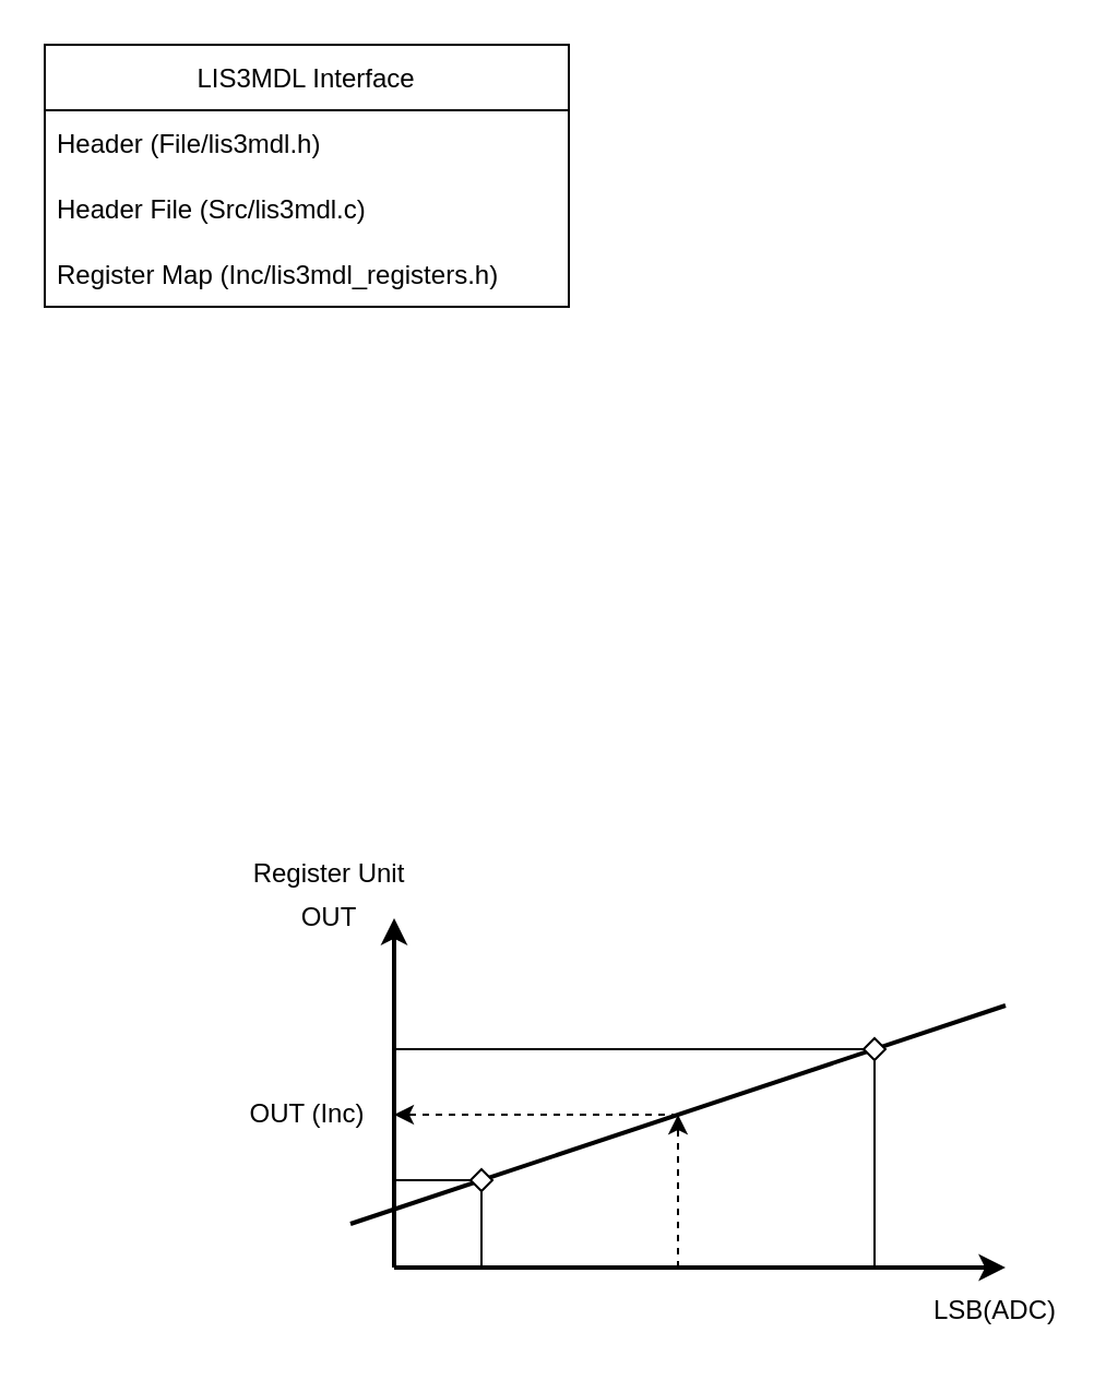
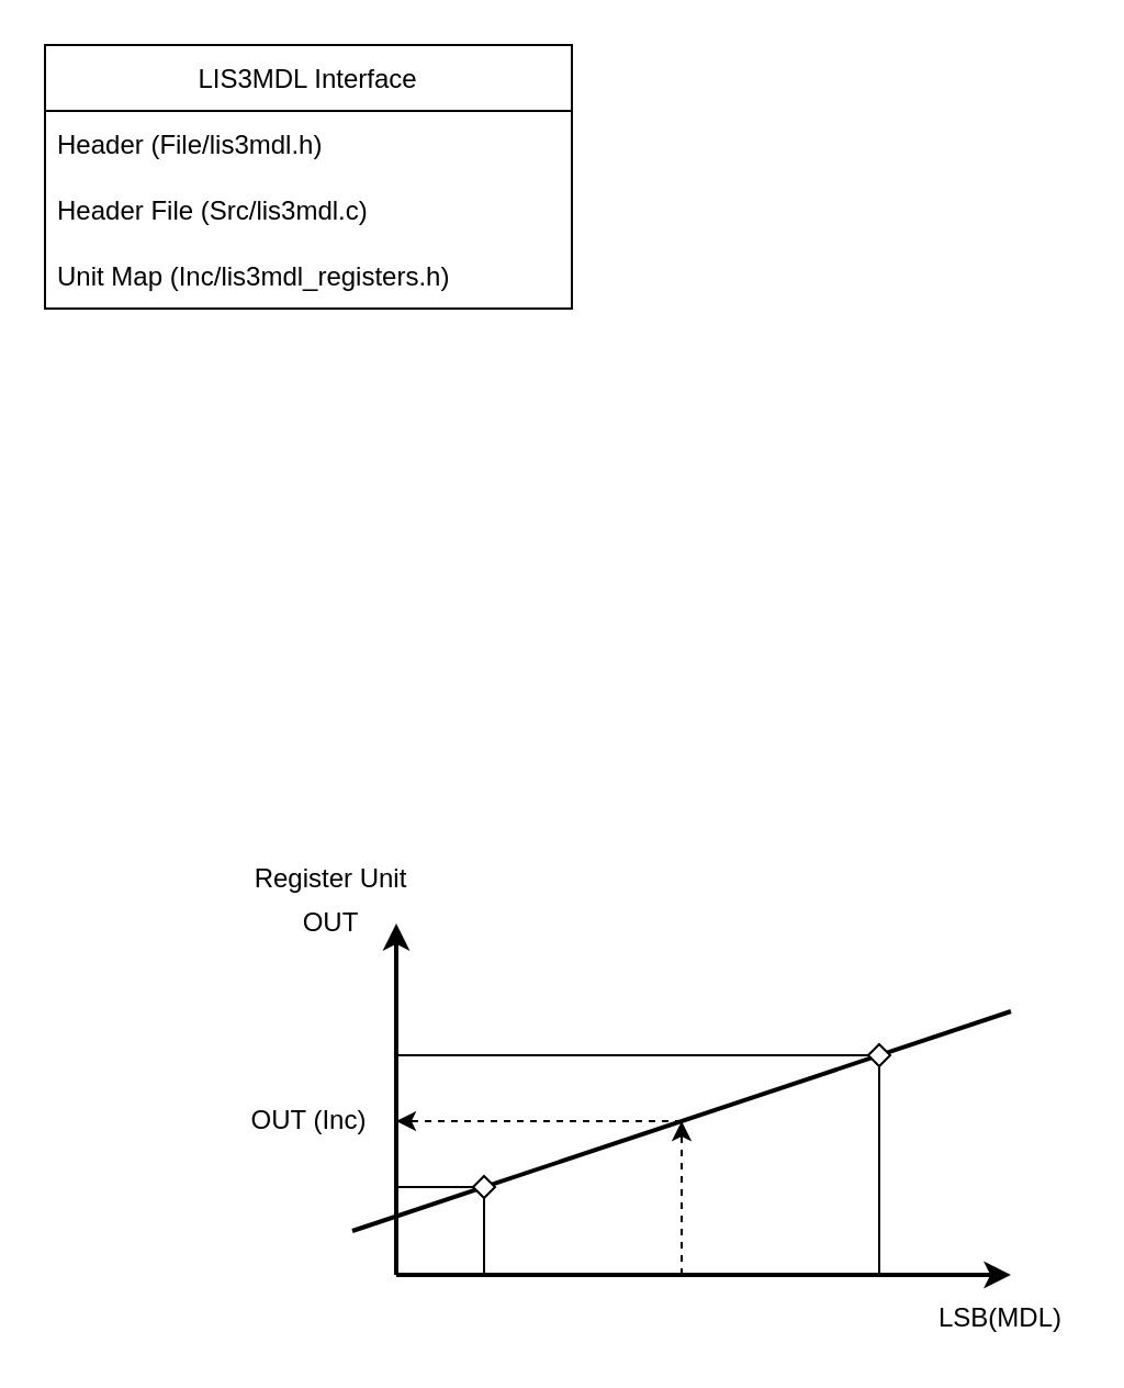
  <mxCell id="0" />
  <mxCell id="1" parent="0" />
  <mxCell id="2" value="LIS3MDL Interface" style="swimlane;fontStyle=0;childLayout=stackLayout;horizontal=1;startSize=30;horizontalStack=0;resizeParent=1;resizeParentMax=0;resizeLast=0;collapsible=1;marginBottom=0;" parent="1" vertex="1"><mxGeometry x="20" y="20" width="240" height="120" as="geometry" /></mxCell>
  <mxCell id="3" value="Header (File/lis3mdl.h)" style="text;strokeColor=none;fillColor=none;align=left;verticalAlign=middle;spacingLeft=4;spacingRight=4;overflow=hidden;points=[[0,0.5],[1,0.5]];portConstraint=eastwest;rotatable=0;" parent="2" vertex="1"><mxGeometry y="30" width="240" height="30" as="geometry" /></mxCell>
  <mxCell id="4" value="Header File (Src/lis3mdl.c)" style="text;strokeColor=none;fillColor=none;align=left;verticalAlign=middle;spacingLeft=4;spacingRight=4;overflow=hidden;points=[[0,0.5],[1,0.5]];portConstraint=eastwest;rotatable=0;" parent="2" vertex="1"><mxGeometry y="60" width="240" height="30" as="geometry" /></mxCell>
- <mxCell id="5" value="Register Map (Inc/lis3mdl_registers.h)" style="text;strokeColor=none;fillColor=none;align=left;verticalAlign=middle;spacingLeft=4;spacingRight=4;overflow=hidden;points=[[0,0.5],[1,0.5]];portConstraint=eastwest;rotatable=0;" parent="2" vertex="1"><mxGeometry y="90" width="240" height="30" as="geometry" /></mxCell>
+ <mxCell id="5" value="Unit Map (Inc/lis3mdl_registers.h)" style="text;strokeColor=none;fillColor=none;align=left;verticalAlign=middle;spacingLeft=4;spacingRight=4;overflow=hidden;points=[[0,0.5],[1,0.5]];portConstraint=eastwest;rotatable=0;" parent="2" vertex="1"><mxGeometry y="90" width="240" height="30" as="geometry" /></mxCell>
  <mxCell id="6" value="" style="endArrow=classic;html=1;rounded=0;strokeWidth=2;" edge="1" parent="1"><mxGeometry width="50" height="50" relative="1" as="geometry"><mxPoint x="180" y="580" as="sourcePoint" /><mxPoint x="180" y="420" as="targetPoint" /></mxGeometry></mxCell>
  <mxCell id="7" value="" style="endArrow=classic;html=1;rounded=0;strokeWidth=2;" edge="1" parent="1"><mxGeometry width="50" height="50" relative="1" as="geometry"><mxPoint x="180" y="580" as="sourcePoint" /><mxPoint x="460" y="580" as="targetPoint" /></mxGeometry></mxCell>
  <mxCell id="8" value="" style="endArrow=none;html=1;rounded=0;strokeWidth=2;" edge="1" parent="1"><mxGeometry width="50" height="50" relative="1" as="geometry"><mxPoint x="160" y="560" as="sourcePoint" /><mxPoint x="460" y="460" as="targetPoint" /></mxGeometry></mxCell>
  <mxCell id="9" value="" style="endArrow=classic;html=1;rounded=0;strokeWidth=1;dashed=1;" edge="1" parent="1"><mxGeometry width="50" height="50" relative="1" as="geometry"><mxPoint x="310" y="580" as="sourcePoint" /><mxPoint x="310" y="510" as="targetPoint" /></mxGeometry></mxCell>
  <mxCell id="10" value="" style="endArrow=none;html=1;rounded=0;strokeWidth=1;" edge="1" parent="1"><mxGeometry width="50" height="50" relative="1" as="geometry"><mxPoint x="220" y="580" as="sourcePoint" /><mxPoint x="180" y="540" as="targetPoint" /><Array as="points"><mxPoint x="220" y="540" /></Array></mxGeometry></mxCell>
  <mxCell id="11" value="" style="endArrow=none;html=1;rounded=0;strokeWidth=1;" edge="1" parent="1"><mxGeometry width="50" height="50" relative="1" as="geometry"><mxPoint x="400" y="580" as="sourcePoint" /><mxPoint x="180" y="480" as="targetPoint" /><Array as="points"><mxPoint x="400" y="480" /></Array></mxGeometry></mxCell>
  <mxCell id="12" value="" style="endArrow=classic;html=1;rounded=0;strokeWidth=1;dashed=1;" edge="1" parent="1"><mxGeometry width="50" height="50" relative="1" as="geometry"><mxPoint x="310" y="510" as="sourcePoint" /><mxPoint x="180" y="510" as="targetPoint" /></mxGeometry></mxCell>
  <mxCell id="13" value="" style="rhombus;whiteSpace=wrap;html=1;" vertex="1" parent="1"><mxGeometry x="215" y="535" width="10" height="10" as="geometry" /></mxCell>
  <mxCell id="14" value="" style="rhombus;whiteSpace=wrap;html=1;" vertex="1" parent="1"><mxGeometry x="395" y="475" width="10" height="10" as="geometry" /></mxCell>
- <mxCell id="15" value="LSB(ADC)" style="text;html=1;align=center;verticalAlign=middle;resizable=0;points=[];autosize=1;strokeColor=none;fillColor=none;" vertex="1" parent="1"><mxGeometry x="420" y="590" width="70" height="20" as="geometry" /></mxCell>
+ <mxCell id="15" value="LSB(MDL)" style="text;html=1;align=center;verticalAlign=middle;resizable=0;points=[];autosize=1;strokeColor=none;fillColor=none;" vertex="1" parent="1"><mxGeometry x="420" y="590" width="70" height="20" as="geometry" /></mxCell>
  <mxCell id="16" value="OUT" style="text;html=1;align=center;verticalAlign=middle;resizable=0;points=[];autosize=1;strokeColor=none;fillColor=none;" vertex="1" parent="1"><mxGeometry x="130" y="410" width="40" height="20" as="geometry" /></mxCell>
  <mxCell id="17" value="Register Unit" style="text;html=1;align=center;verticalAlign=middle;resizable=0;points=[];autosize=1;strokeColor=none;fillColor=none;" vertex="1" parent="1"><mxGeometry x="110" y="390" width="80" height="20" as="geometry" /></mxCell>
  <mxCell id="18" value="OUT (Inc)" style="text;html=1;align=center;verticalAlign=middle;resizable=0;points=[];autosize=1;strokeColor=none;fillColor=none;" vertex="1" parent="1"><mxGeometry x="100" y="500" width="80" height="20" as="geometry" /></mxCell>
